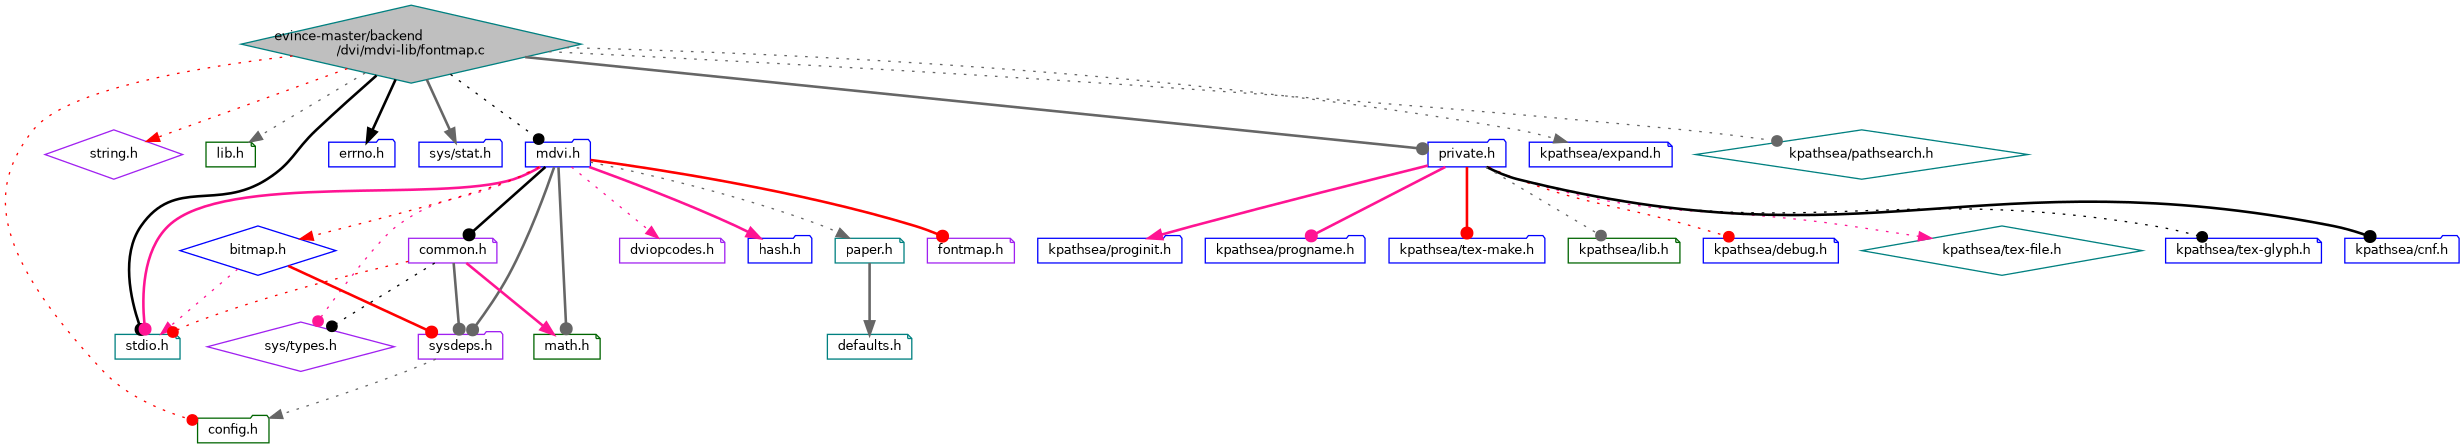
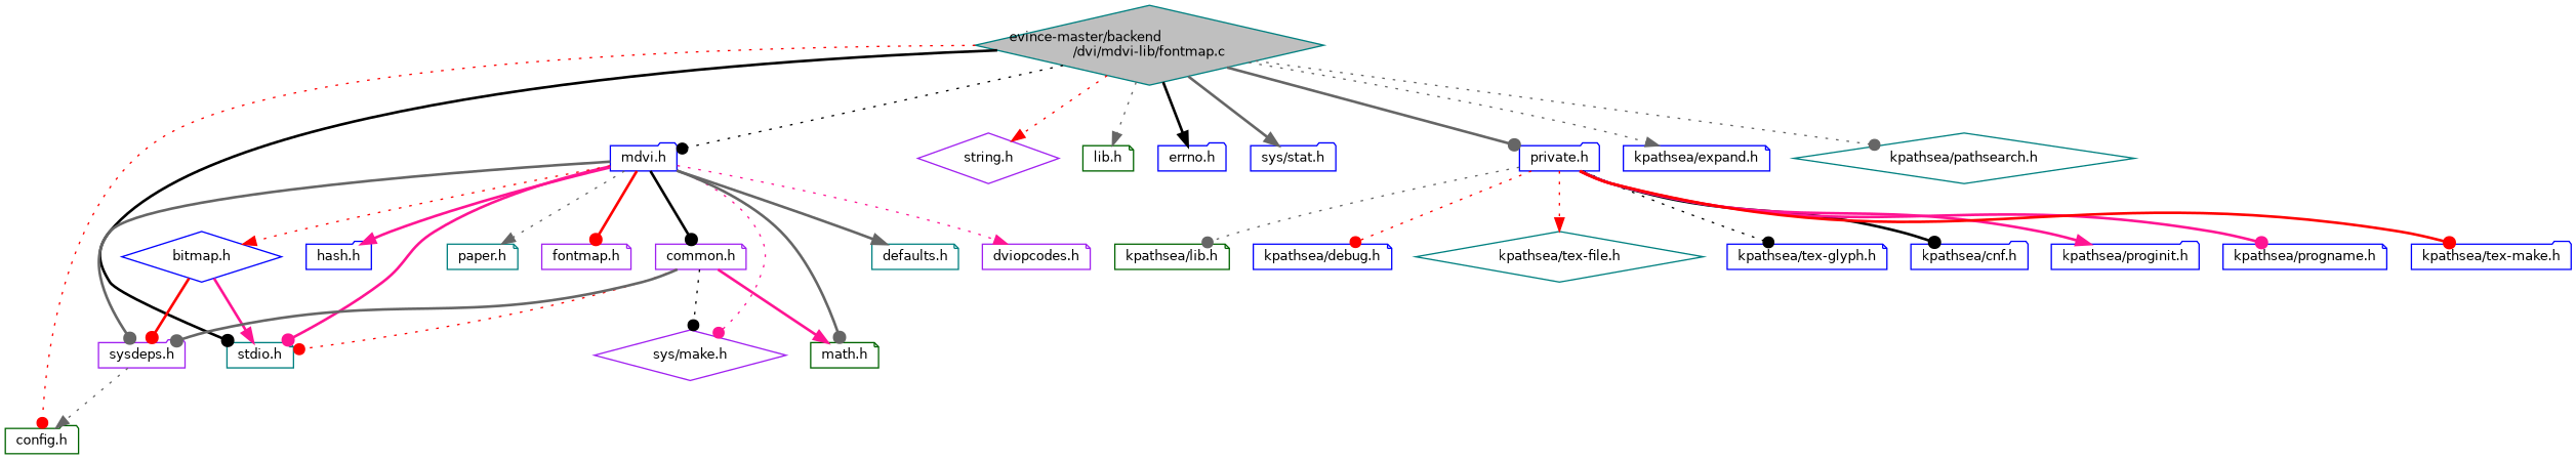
  digraph {
    node [color=blue fillcolor=white fontname=Helvetica fontsize=10 shape=note style=filled]
    edge [arrowhead=dot color=gray40 fontname=Helvetica fontsize=10 labelfontname=Helvetica labelfontsize=10 style=bold]
    n1 [color=teal fillcolor=grey75 fontcolor=black height=0.2 label="evince-master/backend\l/dvi/mdvi-lib/fontmap.c" shape=diamond width=0.4]
    n2 [color=darkgreen height=0.2 label="config.h" shape=folder width=0.4]
    n3 [color=purple height=0.2 label="string.h" shape=diamond width=0.4]
    n4 [color=darkgreen height=0.2 label="lib.h" width=0.4]
    n5 [color=teal height=0.2 label="stdio.h" width=0.4]
    n6 [height=0.2 label="errno.h" shape=folder width=0.4]
    n7 [height=0.2 label="sys/stat.h" shape=folder width=0.4]
    n8 [height=0.2 label="mdvi.h" shape=folder width=0.4]
    n9 [height=0.2 label="private.h" shape=folder width=0.4]
    n10 [height=0.2 label="kpathsea/expand.h" width=0.4]
    n11 [color=teal height=0.2 label="kpathsea/pathsearch.h" shape=diamond width=0.4]
-   n12 [color=purple height=0.2 label="sys/types.h" shape=diamond width=0.4]
+   n12 [color=purple height=0.2 label="sys/make.h" shape=diamond width=0.4]
    n13 [color=darkgreen height=0.2 label="math.h" width=0.4]
    n14 [color=purple height=0.2 label="sysdeps.h" shape=folder width=0.4]
    n15 [height=0.2 label="bitmap.h" shape=diamond width=0.4]
    n16 [color=purple height=0.2 label="common.h" width=0.4]
    n17 [color=teal height=0.2 label="defaults.h" width=0.4]
    n18 [color=purple height=0.2 label="dviopcodes.h" width=0.4]
    n19 [height=0.2 label="hash.h" shape=folder width=0.4]
    n20 [color=teal height=0.2 label="paper.h" width=0.4]
    n21 [color=purple height=0.2 label="fontmap.h" width=0.4]
    n22 [height=0.2 label="kpathsea/debug.h" width=0.4]
    n23 [color=teal height=0.2 label="kpathsea/tex-file.h" shape=diamond width=0.4]
    n24 [height=0.2 label="kpathsea/tex-glyph.h" width=0.4]
    n25 [height=0.2 label="kpathsea/cnf.h" shape=folder width=0.4]
    n26 [height=0.2 label="kpathsea/proginit.h" shape=folder width=0.4]
-   n27 [height=0.2 label="kpathsea/progname.h" shape=folder width=0.4]
+   n27 [height=0.2 label="kpathsea/progname.h" width=0.4]
    n28 [height=0.2 label="kpathsea/tex-make.h" shape=folder width=0.4]
    n29 [color=darkgreen height=0.2 label="kpathsea/lib.h" width=0.4]
    n1 -> n2 [color=red style=dotted]
    n1 -> n3 [arrowhead=normal color=red style=dotted]
    n1 -> n4 [arrowhead=normal style=dotted]
    n1 -> n5 [color=black]
    n1 -> n6 [arrowhead=normal color=black]
    n1 -> n7 [arrowhead=normal]
    n1 -> n8 [color=black style=dotted]
    n1 -> n9
    n1 -> n10 [arrowhead=normal style=dotted]
    n1 -> n11 [style=dotted]
    n8 -> n5 [color=deeppink]
    n8 -> n12 [color=deeppink style=dotted]
    n8 -> n13
    n8 -> n14
    n8 -> n15 [arrowhead=normal color=red style=dotted]
    n8 -> n16 [color=black]
-   n20 -> n17 [arrowhead=normal]
+   n8 -> n17 [arrowhead=normal]
    n8 -> n18 [arrowhead=normal color=deeppink style=dotted]
    n8 -> n19 [arrowhead=normal color=deeppink]
    n8 -> n20 [arrowhead=normal style=dotted]
    n8 -> n21 [color=red]
    n9 -> n22 [color=red style=dotted]
-   n9 -> n23 [arrowhead=normal color=deeppink style=dotted]
+   n9 -> n23 [arrowhead=normal color=red style=dotted]
    n9 -> n24 [color=black style=dotted]
    n9 -> n25 [color=black]
    n9 -> n26 [arrowhead=normal color=deeppink]
    n9 -> n27 [color=deeppink]
    n9 -> n28 [color=red]
    n9 -> n29 [style=dotted]
    n14 -> n2 [arrowhead=normal style=dotted]
-   n15 -> n5 [arrowhead=normal color=deeppink style=dotted]
+   n15 -> n5 [arrowhead=normal color=deeppink]
    n15 -> n14 [color=red]
    n16 -> n5 [color=red style=dotted]
    n16 -> n12 [color=black style=dotted]
    n16 -> n13 [arrowhead=normal color=deeppink]
    n16 -> n14
  }
